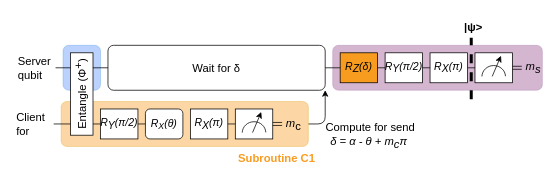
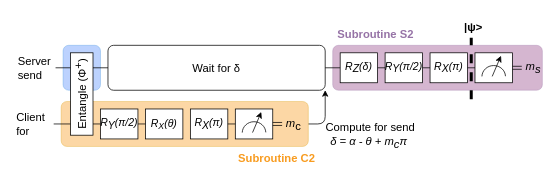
  <mxCell id="0" />
  <mxCell id="1" parent="0" />
  <mxCell id="2" value="" style="rounded=1;whiteSpace=wrap;html=1;strokeWidth=1;fontFamily=DejaVu Sans;fontSize=15;align=left;verticalAlign=top;spacingRight=0;spacingLeft=12;spacingTop=5;spacing=0;absoluteArcSize=1;arcSize=15;fontStyle=2;shadow=0;strokeColor=#9673A6;fillColor=#964A8B;opacity=40;" parent="1" vertex="1"><mxGeometry x="443" y="60" width="280" height="60" as="geometry" /></mxCell>
  <mxCell id="3" value="" style="rounded=1;whiteSpace=wrap;html=1;strokeWidth=1;fontFamily=DejaVu Sans;fontSize=15;align=left;verticalAlign=top;spacingRight=0;spacingLeft=12;spacingTop=5;spacing=0;absoluteArcSize=1;arcSize=15;fontStyle=2;shadow=0;strokeColor=#3F90DA;fillColor=#5790FC;opacity=40;" parent="1" vertex="1"><mxGeometry x="83" y="60" width="50" height="60" as="geometry" /></mxCell>
  <mxCell id="4" style="edgeStyle=none;html=1;exitX=1;exitY=0.5;exitDx=0;exitDy=0;entryX=1;entryY=1;entryDx=0;entryDy=0;shadow=0;fontFamily=DejaVu Sans;fontSize=15;" parent="1" source="5" target="13" edge="1"><mxGeometry relative="1" as="geometry"><Array as="points"><mxPoint x="433" y="165" /></Array></mxGeometry></mxCell>
  <mxCell id="5" value="" style="rounded=1;whiteSpace=wrap;html=1;strokeWidth=1;fontFamily=DejaVu Sans;fontSize=15;align=left;verticalAlign=top;spacingRight=0;spacingLeft=12;spacingTop=5;spacing=0;absoluteArcSize=1;arcSize=15;fontStyle=2;shadow=0;strokeColor=#d79b00;fillColor=#F89C20;opacity=40;" parent="1" vertex="1"><mxGeometry x="80.5" y="135" width="330" height="60" as="geometry" /></mxCell>
  <mxCell id="6" value="" style="endArrow=none;html=1;exitX=1;exitY=0.5;exitDx=0;exitDy=0;entryX=0;entryY=0.5;entryDx=0;entryDy=0;shadow=0;fontFamily=DejaVu Sans;fontSize=15;" parent="1" target="35" edge="1"><mxGeometry width="50" height="50" relative="1" as="geometry"><mxPoint x="73" y="90" as="sourcePoint" /><mxPoint x="683" y="90" as="targetPoint" /></mxGeometry></mxCell>
- <mxCell id="7" value="&lt;i style=&quot;font-size: 14px;&quot;&gt;R&lt;sub&gt;X&lt;/sub&gt;(θ)&lt;/i&gt;" style="whiteSpace=wrap;html=1;strokeWidth=1;fontFamily=Helvetica;fontSize=14;align=center;spacing=0;horizontal=1;shadow=0;rounded=1;" parent="1" vertex="1"><mxGeometry x="193" y="145" width="50" height="40" as="geometry" /></mxCell>
+ <mxCell id="7" value="&lt;i style=&quot;font-size: 14px;&quot;&gt;R&lt;sub&gt;X&lt;/sub&gt;(θ)&lt;/i&gt;" style="rounded=0;whiteSpace=wrap;html=1;strokeWidth=1;fontFamily=Helvetica;fontSize=14;align=center;spacing=0;horizontal=1;shadow=0;" parent="1" vertex="1"><mxGeometry x="193" y="145" width="50" height="40" as="geometry" /></mxCell>
  <mxCell id="8" value="" style="endArrow=none;html=1;exitX=1;exitY=0.5;exitDx=0;exitDy=0;shadow=0;fontFamily=DejaVu Sans;fontSize=15;" parent="1" target="7" edge="1"><mxGeometry width="50" height="50" relative="1" as="geometry"><mxPoint x="70.5" y="165" as="sourcePoint" /><mxPoint x="310.5" y="165" as="targetPoint" /></mxGeometry></mxCell>
  <mxCell id="9" value="" style="rounded=0;whiteSpace=wrap;html=1;strokeWidth=1;fontFamily=Helvetica;fontSize=15;align=center;spacing=0;horizontal=0;shadow=0;" parent="1" vertex="1"><mxGeometry x="93" y="70" width="30" height="110" as="geometry" /></mxCell>
  <mxCell id="10" value="&lt;i style=&quot;font-size: 15px;&quot;&gt;m&lt;/i&gt;&lt;sub style=&quot;font-size: 15px;&quot;&gt;c&lt;/sub&gt;" style="text;html=1;strokeColor=none;fillColor=none;align=center;verticalAlign=middle;whiteSpace=wrap;rounded=0;fontFamily=Helvetica;fontSize=15;spacing=0;shadow=0;" parent="1" vertex="1"><mxGeometry x="380.5" y="155" width="20" height="20" as="geometry" /></mxCell>
  <mxCell id="11" value="Client for" style="text;html=1;strokeColor=none;fillColor=none;align=left;verticalAlign=middle;whiteSpace=wrap;rounded=0;fontFamily=Helvetica;fontSize=15;spacing=0;shadow=0;" parent="1" vertex="1"><mxGeometry x="20.5" y="155" width="50" height="20" as="geometry" /></mxCell>
- <mxCell id="12" value="Server qubit" style="text;html=1;strokeColor=none;fillColor=none;align=left;verticalAlign=middle;whiteSpace=wrap;rounded=0;fontFamily=Helvetica;fontSize=15;spacing=0;shadow=0;" parent="1" vertex="1"><mxGeometry x="23" y="80" width="50" height="20" as="geometry" /></mxCell>
+ <mxCell id="12" value="Server send" style="text;html=1;strokeColor=none;fillColor=none;align=left;verticalAlign=middle;whiteSpace=wrap;rounded=0;fontFamily=Helvetica;fontSize=15;spacing=0;shadow=0;" parent="1" vertex="1"><mxGeometry x="23" y="80" width="50" height="20" as="geometry" /></mxCell>
  <mxCell id="13" value="Wait for&amp;nbsp;δ" style="rounded=1;whiteSpace=wrap;html=1;strokeWidth=1;fontFamily=Helvetica;fontSize=15;align=center;verticalAlign=middle;spacingRight=0;spacingLeft=0;spacingTop=0;spacing=0;absoluteArcSize=1;arcSize=15;fontStyle=0;shadow=0;dashed=0;" parent="1" vertex="1"><mxGeometry x="143" y="60" width="290" height="60" as="geometry" /></mxCell>
  <mxCell id="14" value="" style="group;shadow=0;fontFamily=DejaVu Sans;fontSize=15;" parent="1" vertex="1" connectable="0"><mxGeometry x="313" y="145" width="55" height="47" as="geometry" /></mxCell>
  <mxCell id="15" value="" style="group;shadow=0;fontFamily=DejaVu Sans;fontSize=15;" parent="14" vertex="1" connectable="0"><mxGeometry width="50" height="47" as="geometry" /></mxCell>
  <mxCell id="16" value="" style="group;shadow=0;fontFamily=DejaVu Sans;fontSize=15;" parent="15" vertex="1" connectable="0"><mxGeometry width="50" height="47" as="geometry" /></mxCell>
  <mxCell id="17" value="" style="rounded=0;whiteSpace=wrap;html=1;strokeWidth=1;fontFamily=DejaVu Sans;fontSize=15;align=center;spacing=0;horizontal=1;shadow=0;" parent="16" vertex="1"><mxGeometry width="50" height="40" as="geometry" /></mxCell>
  <mxCell id="18" value="" style="verticalLabelPosition=bottom;verticalAlign=top;html=1;shape=mxgraph.basic.arc;startAngle=0.755;endAngle=0.242;shadow=0;fontFamily=DejaVu Sans;fontSize=15;" parent="16" vertex="1"><mxGeometry x="9.25" y="17" width="31.5" height="30" as="geometry" /></mxCell>
  <mxCell id="19" value="" style="endArrow=classic;html=1;shadow=0;fontFamily=DejaVu Sans;fontSize=15;" parent="16" edge="1"><mxGeometry width="50" height="50" relative="1" as="geometry"><mxPoint x="23.0" y="31.5" as="sourcePoint" /><mxPoint x="34.7" y="4" as="targetPoint" /></mxGeometry></mxCell>
  <mxCell id="20" value="&lt;i style=&quot;font-size: 14px;&quot;&gt;R&lt;sub style=&quot;font-size: 14px;&quot;&gt;Y&lt;/sub&gt;(&lt;/i&gt;&lt;i style=&quot;font-size: 14px;&quot;&gt;π/2&lt;/i&gt;&lt;i style=&quot;font-size: 14px;&quot;&gt;)&lt;/i&gt;" style="rounded=0;whiteSpace=wrap;html=1;strokeWidth=1;fontFamily=Helvetica;fontSize=14;align=center;spacing=0;horizontal=1;shadow=0;" parent="1" vertex="1"><mxGeometry x="133" y="145" width="50" height="40" as="geometry" /></mxCell>
  <mxCell id="21" value="&lt;i style=&quot;font-size: 14px;&quot;&gt;R&lt;sub style=&quot;font-size: 14px;&quot;&gt;X&lt;/sub&gt;(π)&lt;/i&gt;" style="rounded=0;whiteSpace=wrap;html=1;strokeWidth=1;fontFamily=Helvetica;fontSize=14;align=center;spacing=0;horizontal=1;shadow=0;" parent="1" vertex="1"><mxGeometry x="253" y="145" width="50" height="40" as="geometry" /></mxCell>
  <mxCell id="22" value="" style="endArrow=none;html=1;exitX=1;exitY=0.5;exitDx=0;exitDy=0;entryX=0;entryY=0.5;entryDx=0;entryDy=0;shadow=0;fontFamily=DejaVu Sans;fontSize=15;" parent="1" source="21" target="17" edge="1"><mxGeometry width="50" height="50" relative="1" as="geometry"><mxPoint x="295.5" y="164.97" as="sourcePoint" /><mxPoint x="310.5" y="164.97" as="targetPoint" /></mxGeometry></mxCell>
  <mxCell id="23" value="" style="endArrow=none;html=1;exitX=1;exitY=0.5;exitDx=0;exitDy=0;shape=link;shadow=0;fontFamily=DejaVu Sans;fontSize=15;" parent="1" source="17" edge="1"><mxGeometry width="50" height="50" relative="1" as="geometry"><mxPoint x="350.5" y="165" as="sourcePoint" /><mxPoint x="375.5" y="165" as="targetPoint" /></mxGeometry></mxCell>
  <mxCell id="24" value="Compute for send&lt;div style=&quot;font-size: 15px;&quot;&gt;&lt;i style=&quot;font-size: 15px;&quot;&gt;δ =&amp;nbsp;α -&amp;nbsp;&lt;span style=&quot;font-size: 15px;&quot;&gt;θ&lt;/span&gt;&amp;nbsp;+ m&lt;sub style=&quot;font-size: 15px;&quot;&gt;c&lt;/sub&gt;&lt;/i&gt;&lt;i style=&quot;font-size: 15px;&quot;&gt;π&lt;/i&gt;&amp;nbsp;&lt;/div&gt;" style="text;html=1;strokeColor=none;fillColor=none;align=center;verticalAlign=middle;whiteSpace=wrap;rounded=0;fontFamily=Helvetica;fontSize=15;spacing=0;fontStyle=0;shadow=0;" parent="1" vertex="1"><mxGeometry x="400.5" y="160" width="185" height="40" as="geometry" /></mxCell>
- <mxCell id="25" value="&lt;i style=&quot;font-size: 14px;&quot;&gt;R&lt;span style=&quot;font-size: 14px;&quot;&gt;&lt;sub style=&quot;font-size: 14px;&quot;&gt;Z&lt;/sub&gt;&lt;/span&gt;(&lt;/i&gt;&lt;i style=&quot;font-size: 14px;&quot;&gt;δ&lt;/i&gt;&lt;i style=&quot;font-size: 14px;&quot;&gt;)&lt;/i&gt;" style="rounded=0;whiteSpace=wrap;html=1;strokeWidth=1;fontFamily=Helvetica;fontSize=14;align=center;spacing=0;horizontal=1;shadow=0;fillColor=#f89c20;" parent="1" vertex="1"><mxGeometry x="453" y="70" width="50" height="40" as="geometry" /></mxCell>
+ <mxCell id="25" value="&lt;i style=&quot;font-size: 14px;&quot;&gt;R&lt;span style=&quot;font-size: 14px;&quot;&gt;&lt;sub style=&quot;font-size: 14px;&quot;&gt;Z&lt;/sub&gt;&lt;/span&gt;(&lt;/i&gt;&lt;i style=&quot;font-size: 14px;&quot;&gt;δ&lt;/i&gt;&lt;i style=&quot;font-size: 14px;&quot;&gt;)&lt;/i&gt;" style="rounded=0;whiteSpace=wrap;html=1;strokeWidth=1;fontFamily=Helvetica;fontSize=14;align=center;spacing=0;horizontal=1;shadow=0;" parent="1" vertex="1"><mxGeometry x="453" y="70" width="50" height="40" as="geometry" /></mxCell>
  <mxCell id="26" value="&lt;i style=&quot;font-size: 14px;&quot;&gt;R&lt;sub style=&quot;font-size: 14px;&quot;&gt;Y&lt;/sub&gt;(&lt;/i&gt;&lt;i style=&quot;font-size: 14px;&quot;&gt;π/2&lt;/i&gt;&lt;i style=&quot;font-size: 14px;&quot;&gt;)&lt;/i&gt;" style="rounded=0;whiteSpace=wrap;html=1;strokeWidth=1;fontFamily=Helvetica;fontSize=14;align=center;spacing=0;horizontal=1;shadow=0;" parent="1" vertex="1"><mxGeometry x="513" y="70" width="50" height="40" as="geometry" /></mxCell>
  <mxCell id="27" value="&lt;i style=&quot;font-size: 14px;&quot;&gt;R&lt;sub style=&quot;font-size: 14px;&quot;&gt;X&lt;/sub&gt;(π)&lt;/i&gt;" style="rounded=0;whiteSpace=wrap;html=1;strokeWidth=1;fontFamily=Helvetica;fontSize=14;align=center;spacing=0;horizontal=1;shadow=0;" parent="1" vertex="1"><mxGeometry x="573" y="70" width="50" height="40" as="geometry" /></mxCell>
- <mxCell id="28" value="Subroutine C1" style="text;html=1;align=center;verticalAlign=middle;whiteSpace=wrap;rounded=0;fontColor=#F89C20;fontStyle=1;fontFamily=Helvetica;fontSize=15;shadow=0;labelBackgroundColor=none;" parent="1" vertex="1"><mxGeometry x="310.5" y="195" width="115" height="30" as="geometry" /></mxCell>
+ <mxCell id="28" value="Subroutine C2" style="text;html=1;align=center;verticalAlign=middle;whiteSpace=wrap;rounded=0;fontColor=#F89C20;fontStyle=1;fontFamily=Helvetica;fontSize=15;shadow=0;labelBackgroundColor=none;" parent="1" vertex="1"><mxGeometry x="310.5" y="195" width="115" height="30" as="geometry" /></mxCell>
+ <mxCell id="29" value="Subroutine S2" style="text;html=1;align=center;verticalAlign=middle;whiteSpace=wrap;rounded=0;fontColor=#9673A6;fontStyle=1;fontFamily=Helvetica;fontSize=15;shadow=0;" parent="1" vertex="1"><mxGeometry x="443" y="30" width="115" height="30" as="geometry" /></mxCell>
  <mxCell id="30" value="&lt;i style=&quot;font-size: 15px;&quot;&gt;m&lt;span style=&quot;font-size: 15px;&quot;&gt;&lt;sub style=&quot;font-size: 15px;&quot;&gt;s&lt;/sub&gt;&lt;/span&gt;&lt;/i&gt;" style="text;html=1;strokeColor=none;fillColor=none;align=center;verticalAlign=middle;whiteSpace=wrap;rounded=0;fontFamily=Helvetica;fontSize=15;spacing=0;shadow=0;" parent="1" vertex="1"><mxGeometry x="700.5" y="80" width="20" height="20" as="geometry" /></mxCell>
  <mxCell id="31" value="" style="endArrow=none;html=1;exitX=1;exitY=0.5;exitDx=0;exitDy=0;shape=link;shadow=0;fontFamily=DejaVu Sans;fontSize=15;" parent="1" edge="1"><mxGeometry width="50" height="50" relative="1" as="geometry"><mxPoint x="680.5" y="90" as="sourcePoint" /><mxPoint x="695.5" y="90" as="targetPoint" /></mxGeometry></mxCell>
  <mxCell id="32" value="" style="group;shadow=0;fontFamily=DejaVu Sans;fontSize=15;" parent="1" vertex="1" connectable="0"><mxGeometry x="633" y="70" width="55" height="47" as="geometry" /></mxCell>
  <mxCell id="33" value="" style="group;shadow=0;fontFamily=DejaVu Sans;fontSize=15;" parent="32" vertex="1" connectable="0"><mxGeometry width="50" height="47" as="geometry" /></mxCell>
  <mxCell id="34" value="" style="group;shadow=0;fontFamily=DejaVu Sans;fontSize=15;" parent="33" vertex="1" connectable="0"><mxGeometry width="50" height="47" as="geometry" /></mxCell>
  <mxCell id="35" value="" style="rounded=0;whiteSpace=wrap;html=1;strokeWidth=1;fontFamily=DejaVu Sans;fontSize=15;align=center;spacing=0;horizontal=1;shadow=0;" parent="34" vertex="1"><mxGeometry width="50" height="40" as="geometry" /></mxCell>
  <mxCell id="36" value="" style="verticalLabelPosition=bottom;verticalAlign=top;html=1;shape=mxgraph.basic.arc;startAngle=0.755;endAngle=0.242;shadow=0;fontFamily=DejaVu Sans;fontSize=15;" parent="34" vertex="1"><mxGeometry x="9.25" y="17" width="31.5" height="30" as="geometry" /></mxCell>
  <mxCell id="37" value="" style="endArrow=classic;html=1;shadow=0;fontFamily=DejaVu Sans;fontSize=15;" parent="34" edge="1"><mxGeometry width="50" height="50" relative="1" as="geometry"><mxPoint x="23.0" y="31.5" as="sourcePoint" /><mxPoint x="34.7" y="4" as="targetPoint" /></mxGeometry></mxCell>
  <mxCell id="38" value="" style="endArrow=none;dashed=1;html=1;strokeColor=#000000;strokeWidth=4;fontFamily=DejaVu Sans;fontSize=15;fontColor=#9673A6;shadow=0;" parent="1" edge="1"><mxGeometry width="50" height="50" relative="1" as="geometry"><mxPoint x="628" y="132" as="sourcePoint" /><mxPoint x="628" y="50" as="targetPoint" /></mxGeometry></mxCell>
  <mxCell id="39" value="|ψ&amp;gt;" style="text;html=1;strokeColor=none;fillColor=none;align=center;verticalAlign=middle;whiteSpace=wrap;rounded=0;fontFamily=Helvetica;fontSize=15;fontColor=#000000;fontStyle=1;shadow=0;" parent="1" vertex="1"><mxGeometry x="600.5" y="20" width="60" height="30" as="geometry" /></mxCell>
  <mxCell id="40" value="&#10;&lt;span style=&quot;color: rgb(0, 0, 0); font-family: Helvetica; font-size: 15px; font-style: normal; font-variant-ligatures: normal; font-variant-caps: normal; font-weight: 400; letter-spacing: normal; orphans: 2; text-align: center; text-indent: 0px; text-transform: none; widows: 2; word-spacing: 0px; -webkit-text-stroke-width: 0px; background-color: rgb(255, 255, 255); text-decoration-thickness: initial; text-decoration-style: initial; text-decoration-color: initial; float: none; display: inline !important;&quot;&gt;Entangle (Φ&lt;/span&gt;&lt;sup style=&quot;border-color: var(--border-color); color: rgb(0, 0, 0); font-family: Helvetica; font-style: normal; font-variant-ligatures: normal; font-variant-caps: normal; font-weight: 400; letter-spacing: normal; orphans: 2; text-align: center; text-indent: 0px; text-transform: none; widows: 2; word-spacing: 0px; -webkit-text-stroke-width: 0px; text-decoration-thickness: initial; text-decoration-style: initial; text-decoration-color: initial; font-size: 15px;&quot;&gt;+&lt;/sup&gt;&lt;span style=&quot;color: rgb(0, 0, 0); font-family: Helvetica; font-size: 15px; font-style: normal; font-variant-ligatures: normal; font-variant-caps: normal; font-weight: 400; letter-spacing: normal; orphans: 2; text-align: center; text-indent: 0px; text-transform: none; widows: 2; word-spacing: 0px; -webkit-text-stroke-width: 0px; background-color: rgb(255, 255, 255); text-decoration-thickness: initial; text-decoration-style: initial; text-decoration-color: initial; float: none; display: inline !important;&quot;&gt;)&lt;/span&gt;&#10;&#10;" style="text;html=1;strokeColor=none;fillColor=none;align=center;verticalAlign=middle;whiteSpace=wrap;rounded=0;fontFamily=Helvetica;horizontal=0;" parent="1" vertex="1"><mxGeometry x="103" y="70" width="20" height="110" as="geometry" /></mxCell>
